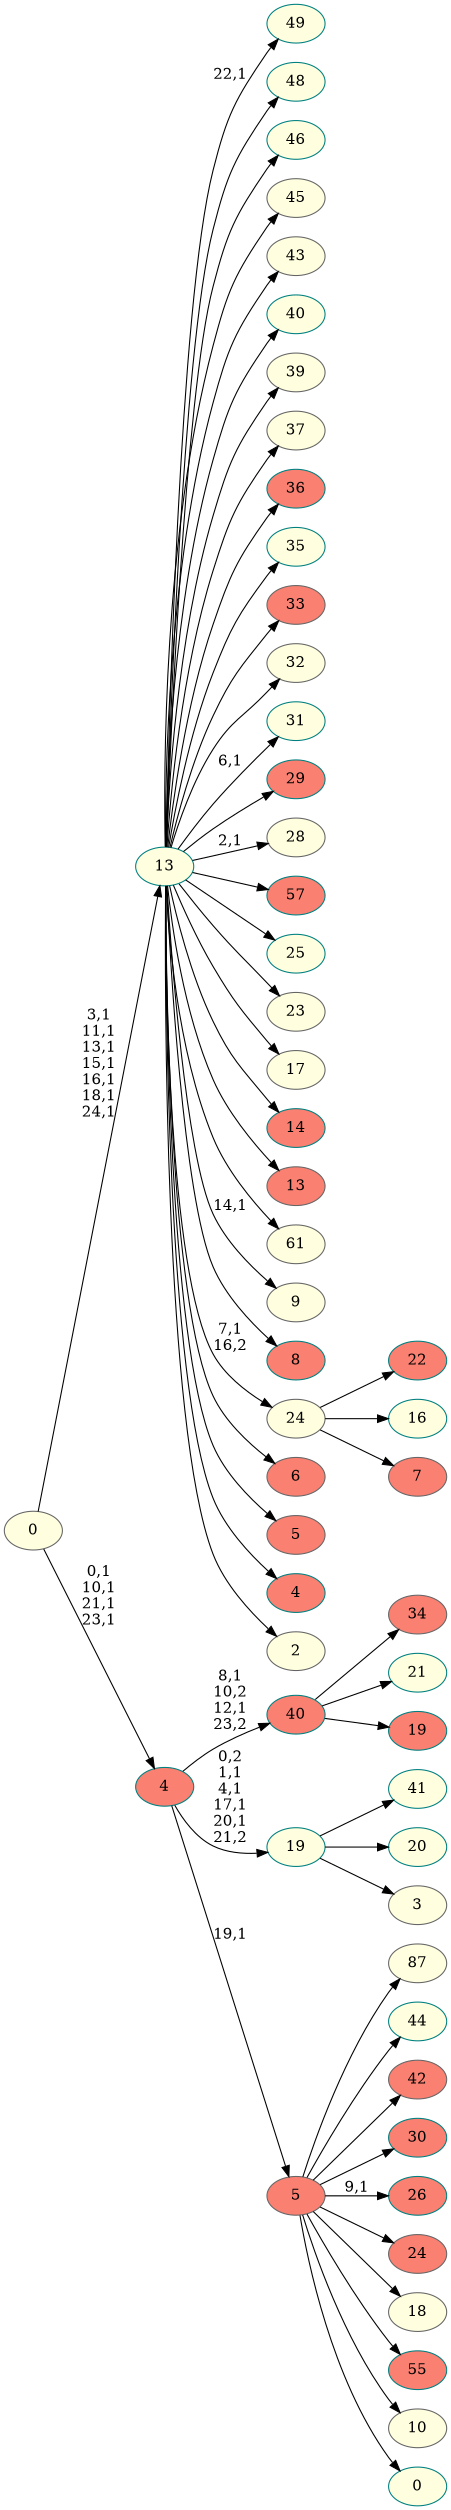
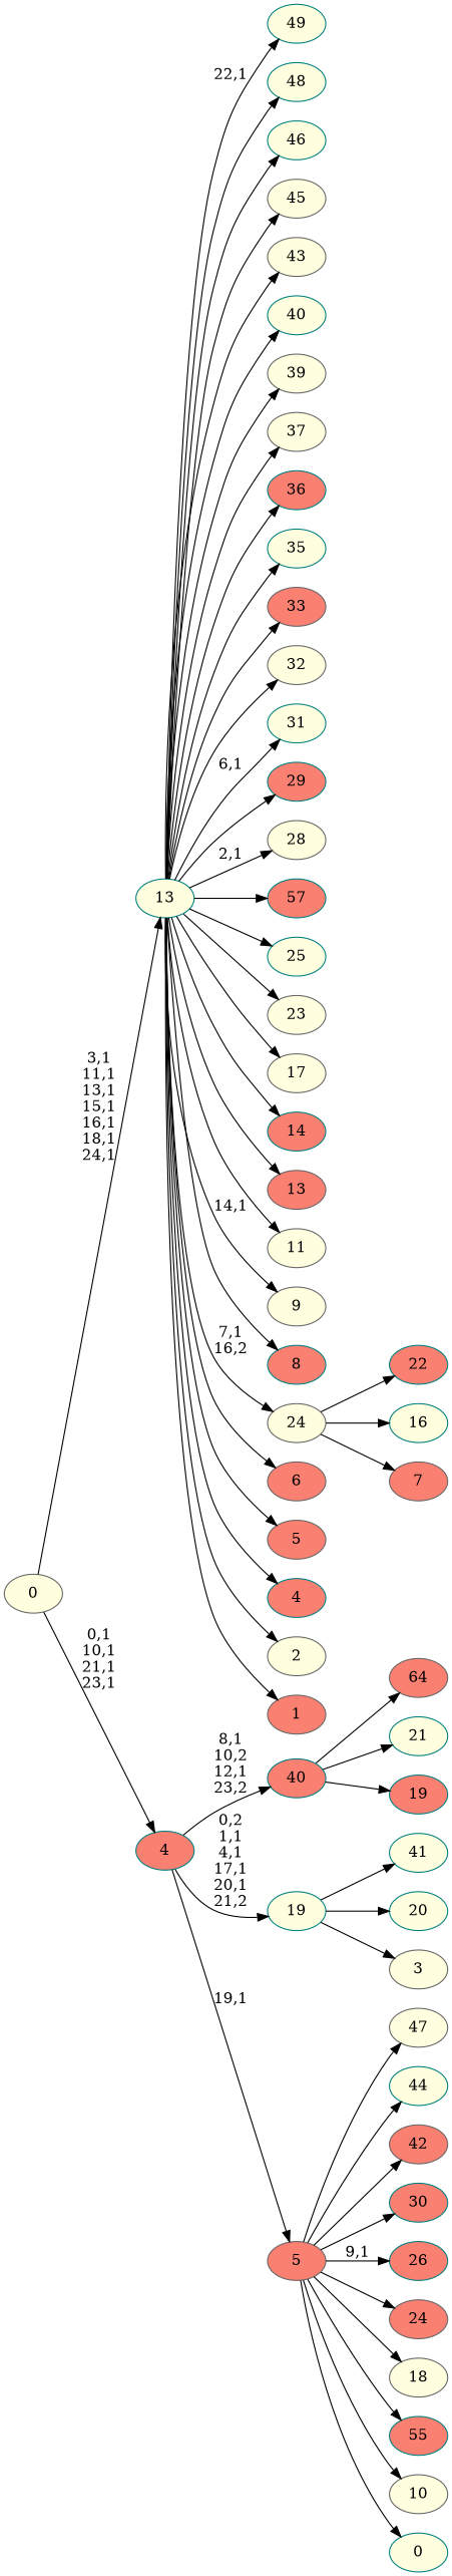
  digraph {
    rankdir=LR
    node [color=teal fillcolor=lightyellow style=filled]
    n1 [label=49]
    n2 [label=48]
-   n3 [color=gray40 label=87]
+   n3 [color=gray40 label=47]
    n4 [label=46]
    n5 [color=gray40 label=45]
    n6 [label=44]
    n7 [color=gray40 label=43]
    n8 [color=gray40 fillcolor=salmon label=42]
    n9 [label=41]
    n10 [label=40]
    n11 [color=gray40 label=39]
    n12 [color=gray40 label=37]
    n13 [fillcolor=salmon label=36]
    n14 [label=35]
-   n15 [color=gray40 fillcolor=salmon label=34]
+   n15 [color=gray40 fillcolor=salmon label=64]
    n16 [color=gray40 fillcolor=salmon label=33]
    n17 [color=gray40 label=32]
    n18 [label=31]
    n19 [fillcolor=salmon label=30]
    n20 [fillcolor=salmon label=29]
    n21 [color=gray40 label=28]
    n22 [fillcolor=salmon label=57]
    n23 [fillcolor=salmon label=26]
    n24 [label=25]
    n25 [color=gray40 fillcolor=salmon label=24]
    n26 [color=gray40 label=23]
    n27 [fillcolor=salmon label=22]
    n28 [label=21]
    n29 [label=20]
    n30 [fillcolor=salmon label=19]
    40 [fillcolor=salmon]
    n32 [color=gray40 label=18]
    n33 [color=gray40 label=17]
    n34 [label=16]
    n35 [fillcolor=salmon label=55]
    n36 [fillcolor=salmon label=14]
    n37 [color=gray40 fillcolor=salmon label=13]
-   n38 [color=gray40 label=61]
+   n38 [color=gray40 label=11]
    n39 [color=gray40 label=10]
    n40 [color=gray40 label=9]
    n41 [fillcolor=salmon label=8]
    n42 [color=gray40 fillcolor=salmon label=7]
    24 [color=gray40]
    n44 [color=gray40 fillcolor=salmon label=6]
    n45 [color=gray40 fillcolor=salmon label=5]
    n46 [fillcolor=salmon label=4]
    n47 [color=gray40 label=3]
    19
    n49 [color=gray40 label=2]
+   n50 [color=gray40 fillcolor=salmon label=1]
    13
    n52 [label=0]
    5 [color=gray40 fillcolor=salmon]
    4 [fillcolor=salmon]
    0 [color=gray40]
    40 -> n15
    40 -> n28
    40 -> n30
    24 -> n27
    24 -> n34
    24 -> n42
    19 -> n9
    19 -> n29
    19 -> n47
    13 -> n1 [label="22,1"]
    13 -> n2
    13 -> n4
    13 -> n5
    13 -> n7
    13 -> n10
    13 -> n11
    13 -> n12
    13 -> n13
    13 -> n14
    13 -> n16
    13 -> n17
    13 -> n18 [label="6,1"]
    13 -> n20
    13 -> n21 [label="2,1"]
    13 -> n22
    13 -> n24
    13 -> n26
    13 -> n33
    13 -> n36
    13 -> n37
    13 -> n38
    13 -> n40 [label="14,1"]
    13 -> n41
    13 -> 24 [label="7,1\n16,2"]
    13 -> n44
    13 -> n45
    13 -> n46
    13 -> n49
+   13 -> n50
    5 -> n3
    5 -> n6
    5 -> n8
    5 -> n19
    5 -> n23 [label="9,1"]
    5 -> n25
    5 -> n32
    5 -> n35
    5 -> n39
    5 -> n52
    4 -> 40 [label="8,1\n10,2\n12,1\n23,2"]
    4 -> 19 [label="0,2\n1,1\n4,1\n17,1\n20,1\n21,2"]
    4 -> 5 [label="19,1"]
    0 -> 13 [label="3,1\n11,1\n13,1\n15,1\n16,1\n18,1\n24,1"]
    0 -> 4 [label="0,1\n10,1\n21,1\n23,1"]
  }
